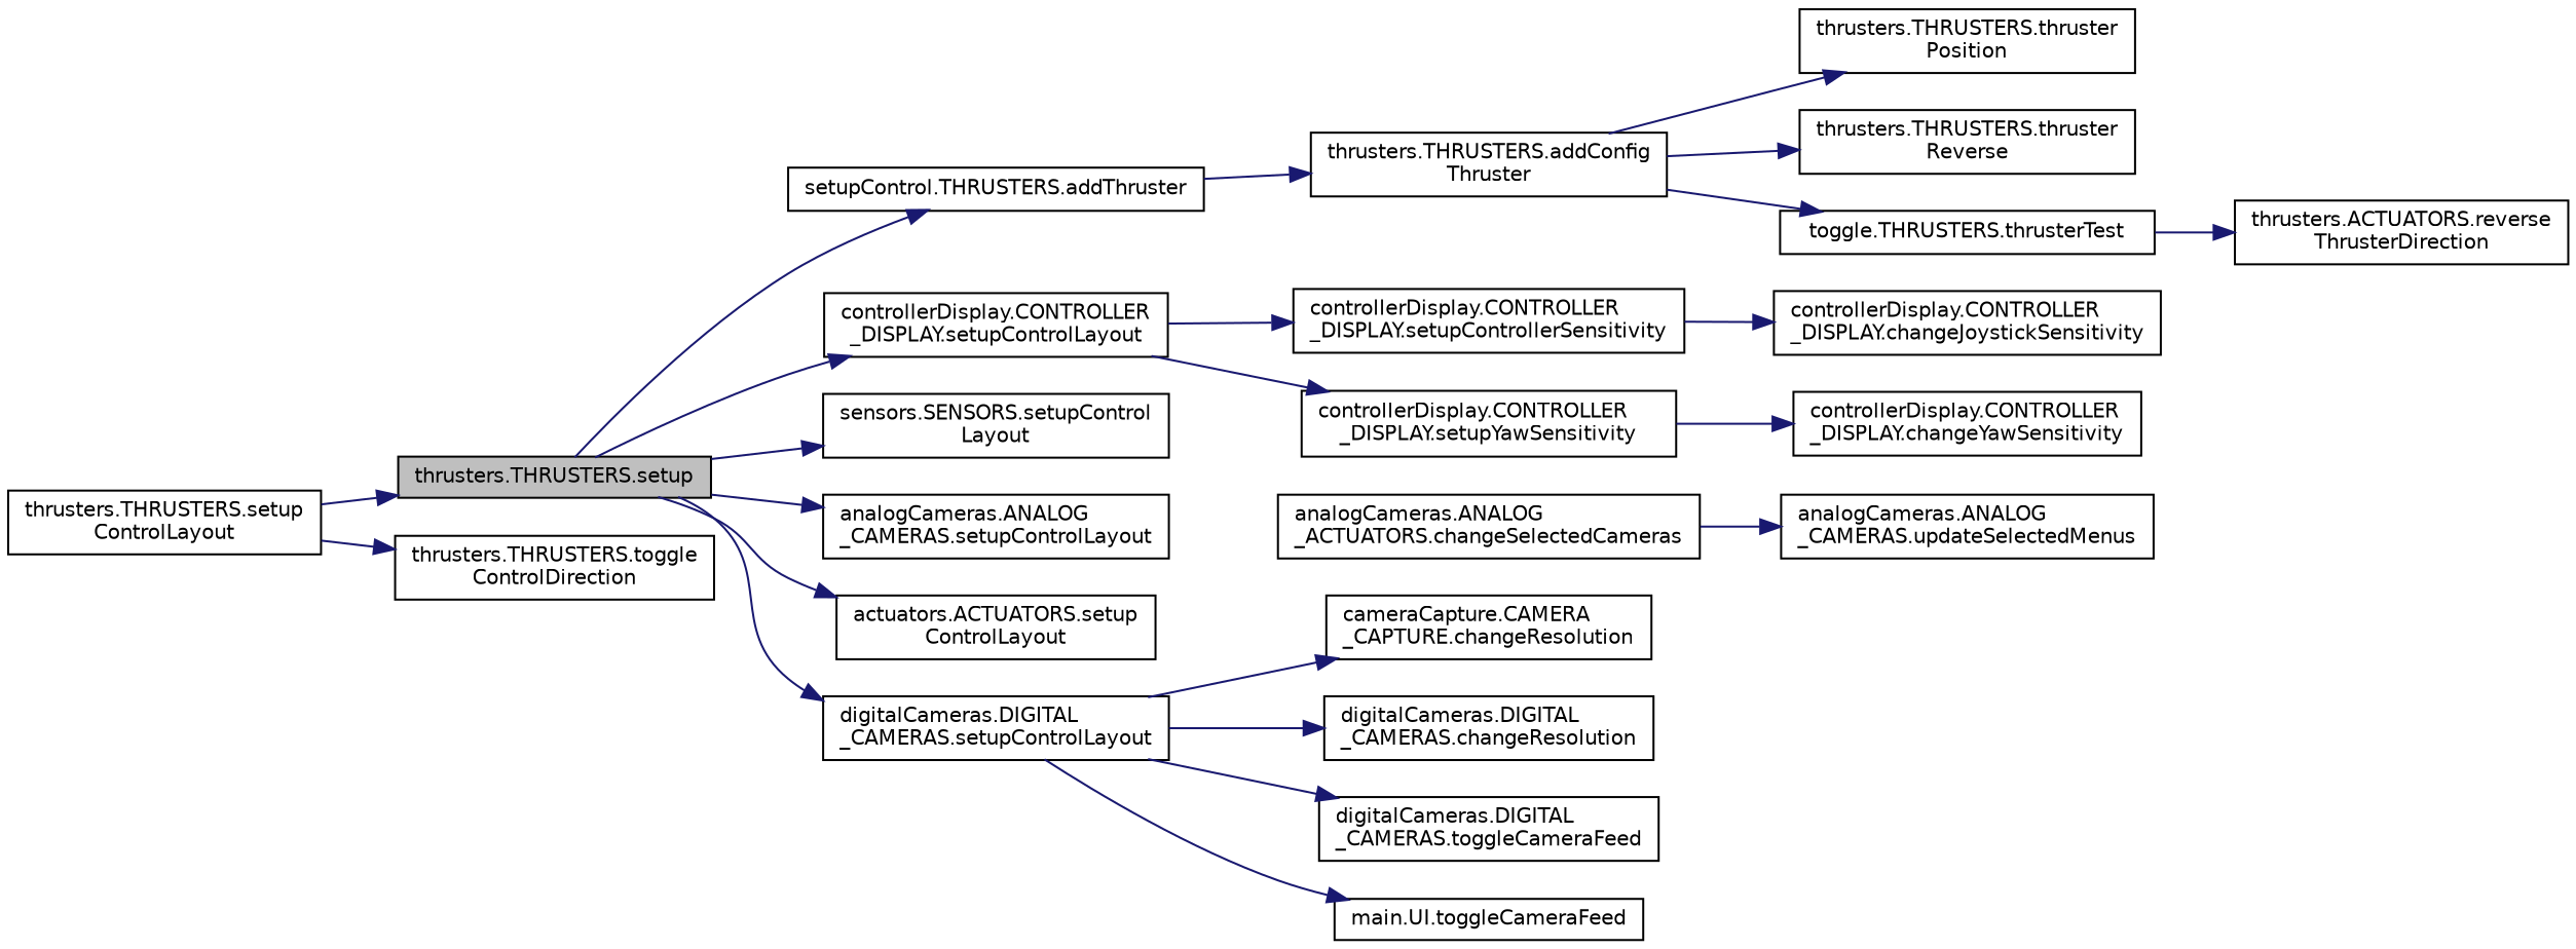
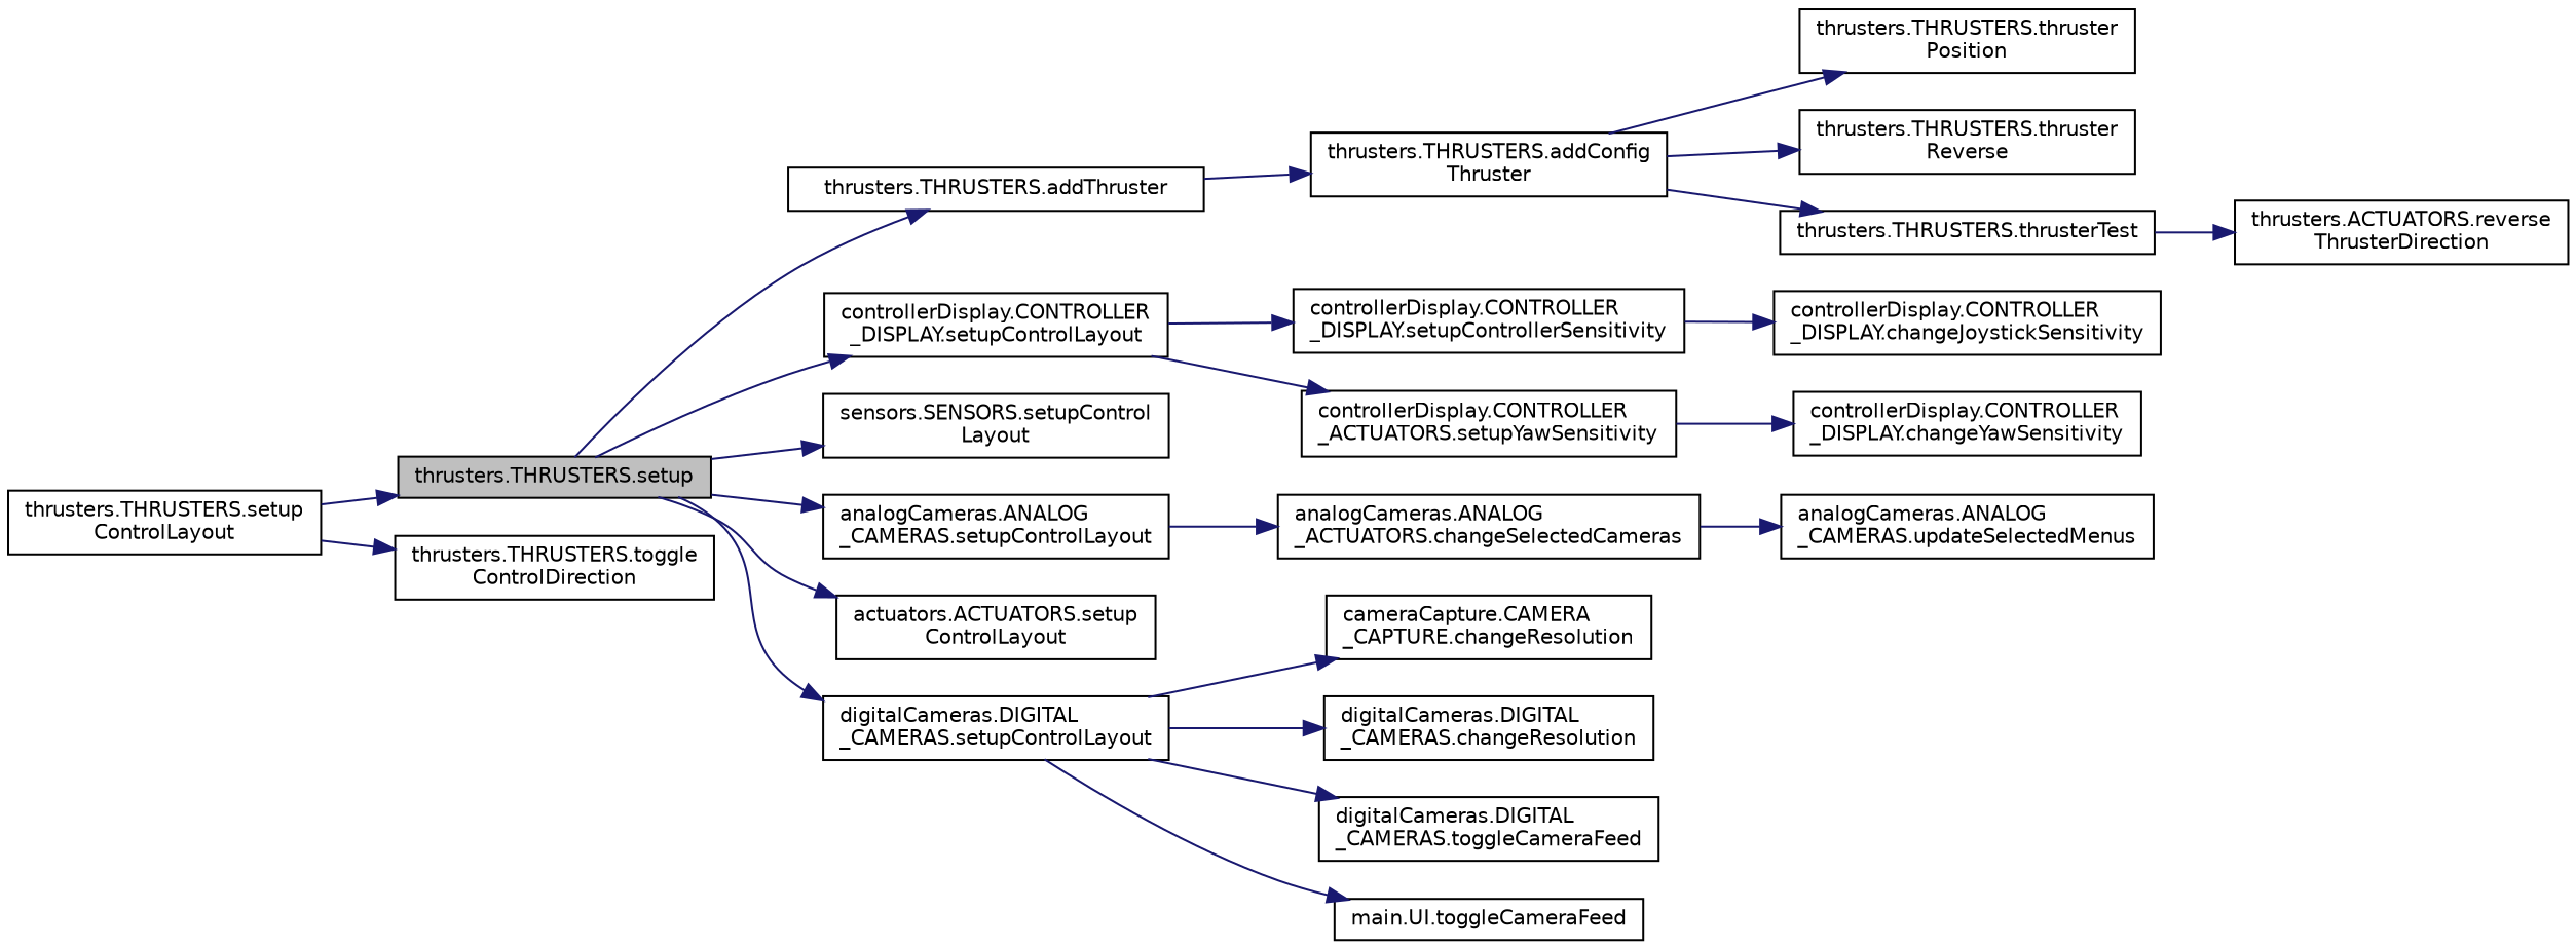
  digraph {
    fontname="DejaVu Sans"
    rankdir=LR
    node [color=black fillcolor=white fontname="DejaVu Sans" fontsize=10 shape=record style=filled]
    edge [color=midnightblue fontname="DejaVu Sans" fontsize=10 labelfontname=Helvetica labelfontsize=10 style=solid]
    n1 [fillcolor=grey75 fontcolor=black height=0.2 label="thrusters.THRUSTERS.setup" width=0.4]
-   n2 [height=0.2 label="setupControl.THRUSTERS.addThruster" width=0.4]
+   n2 [height=0.2 label="thrusters.THRUSTERS.addThruster" width=0.4]
    n3 [height=0.2 label="controllerDisplay.CONTROLLER\l_DISPLAY.setupControlLayout" width=0.4]
    n4 [height=0.2 label="sensors.SENSORS.setupControl\lLayout" width=0.4]
    n5 [height=0.2 label="analogCameras.ANALOG\l_CAMERAS.setupControlLayout" width=0.4]
    n6 [height=0.2 label="actuators.ACTUATORS.setup\lControlLayout" width=0.4]
    n7 [height=0.2 label="digitalCameras.DIGITAL\l_CAMERAS.setupControlLayout" width=0.4]
    n8 [height=0.2 label="thrusters.THRUSTERS.addConfig\lThruster" width=0.4]
    n9 [height=0.2 label="controllerDisplay.CONTROLLER\l_DISPLAY.setupControllerSensitivity" width=0.4]
-   n10 [height=0.2 label="controllerDisplay.CONTROLLER\l_DISPLAY.setupYawSensitivity" width=0.4]
+   n10 [height=0.2 label="controllerDisplay.CONTROLLER\l_ACTUATORS.setupYawSensitivity" width=0.4]
    n11 [height=0.2 label="analogCameras.ANALOG\l_ACTUATORS.changeSelectedCameras" width=0.4]
    n12 [height=0.2 label="cameraCapture.CAMERA\l_CAPTURE.changeResolution" width=0.4]
    n13 [height=0.2 label="digitalCameras.DIGITAL\l_CAMERAS.changeResolution" width=0.4]
    n14 [height=0.2 label="digitalCameras.DIGITAL\l_CAMERAS.toggleCameraFeed" width=0.4]
    n15 [height=0.2 label="main.UI.toggleCameraFeed" width=0.4]
    n16 [height=0.2 label="thrusters.THRUSTERS.setup\lControlLayout" width=0.4]
    n17 [height=0.2 label="thrusters.THRUSTERS.toggle\lControlDirection" width=0.4]
    n18 [height=0.2 label="thrusters.THRUSTERS.thruster\lPosition" width=0.4]
    n19 [height=0.2 label="thrusters.THRUSTERS.thruster\lReverse" width=0.4]
-   n20 [height=0.2 label="toggle.THRUSTERS.thrusterTest" width=0.4]
+   n20 [height=0.2 label="thrusters.THRUSTERS.thrusterTest" width=0.4]
    n21 [height=0.2 label="thrusters.ACTUATORS.reverse\lThrusterDirection" width=0.4]
    n22 [height=0.2 label="controllerDisplay.CONTROLLER\l_DISPLAY.changeJoystickSensitivity" width=0.4]
    n23 [height=0.2 label="controllerDisplay.CONTROLLER\l_DISPLAY.changeYawSensitivity" width=0.4]
    n24 [height=0.2 label="analogCameras.ANALOG\l_CAMERAS.updateSelectedMenus" width=0.4]
    n1 -> n2
    n1 -> n3
    n1 -> n4
    n1 -> n5
    n1 -> n6
    n1 -> n7
    n2 -> n8
    n3 -> n9
    n3 -> n10
+   n5 -> n11
    n7 -> n12
    n7 -> n13
    n7 -> n14
    n7 -> n15
    n8 -> n18
    n8 -> n19
    n8 -> n20
    n9 -> n22
    n10 -> n23
    n11 -> n24
    n16 -> n1
    n16 -> n17
    n20 -> n21
  }
